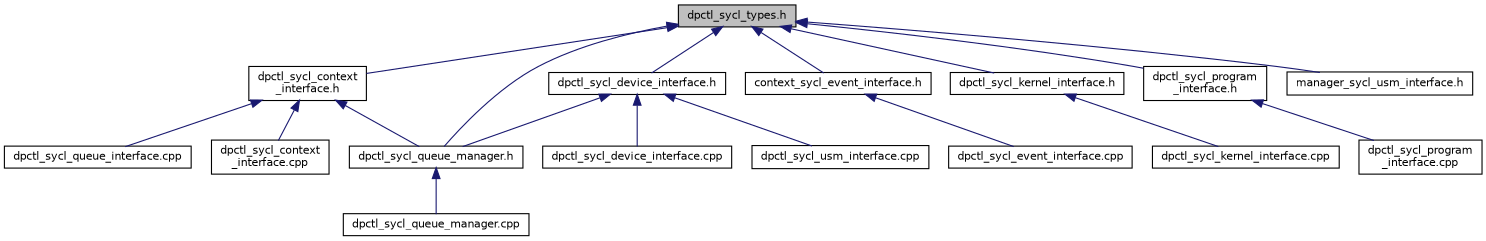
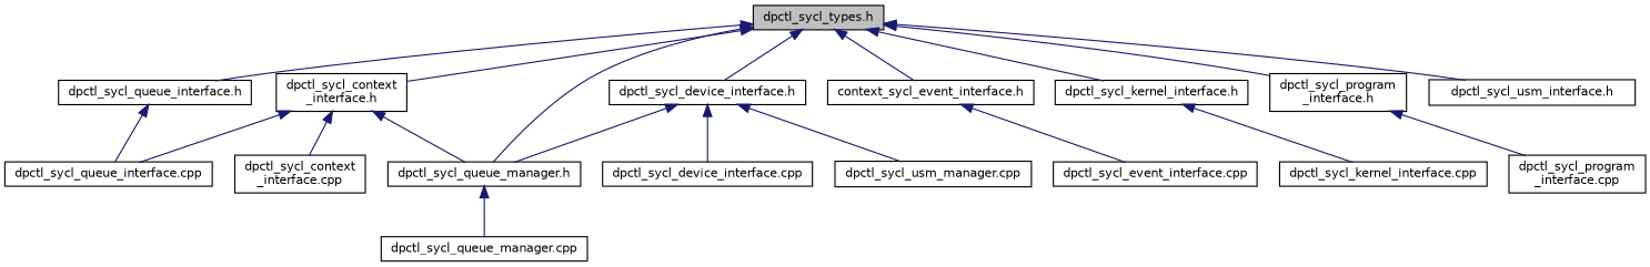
  digraph {
    node [color=black fillcolor=white fontname=Helvetica fontsize=10 shape=record style=filled]
    edge [color=midnightblue dir=back fontname=Helvetica fontsize=10 labelfontname=Helvetica labelfontsize=10 style=solid]
    n1 [fillcolor=grey75 fontcolor=black height=0.2 label="dpctl_sycl_types.h" width=0.4]
    n2 [height=0.2 label="dpctl_sycl_context\l_interface.h" width=0.4]
    n3 [height=0.2 label="dpctl_sycl_queue_manager.h" width=0.4]
    n4 [height=0.2 label="dpctl_sycl_device_interface.h" width=0.4]
    n5 [height=0.2 label="context_sycl_event_interface.h" width=0.4]
    n6 [height=0.2 label="dpctl_sycl_kernel_interface.h" width=0.4]
    n7 [height=0.2 label="dpctl_sycl_program\l_interface.h" width=0.4]
-   n9 [height=0.2 label="manager_sycl_usm_interface.h" width=0.4]
+   n8 [height=0.2 label="dpctl_sycl_queue_interface.h" width=0.4]
+   n9 [height=0.2 label="dpctl_sycl_usm_interface.h" width=0.4]
    n10 [height=0.2 label="dpctl_sycl_context\l_interface.cpp" width=0.4]
    n11 [height=0.2 label="dpctl_sycl_queue_interface.cpp" width=0.4]
    n12 [height=0.2 label="dpctl_sycl_queue_manager.cpp" width=0.4]
    n13 [height=0.2 label="dpctl_sycl_device_interface.cpp" width=0.4]
-   n14 [height=0.2 label="dpctl_sycl_usm_interface.cpp" width=0.4]
+   n14 [height=0.2 label="dpctl_sycl_usm_manager.cpp" width=0.4]
    n15 [height=0.2 label="dpctl_sycl_event_interface.cpp" width=0.4]
    n16 [height=0.2 label="dpctl_sycl_kernel_interface.cpp" width=0.4]
    n17 [height=0.2 label="dpctl_sycl_program\l_interface.cpp" width=0.4]
    n1 -> n2
    n1 -> n3
    n1 -> n4
    n1 -> n5
    n1 -> n6
    n1 -> n7
+   n1 -> n8
    n1 -> n9
    n2 -> n3
    n2 -> n10
    n2 -> n11
    n3 -> n12
    n4 -> n3
    n4 -> n13
    n4 -> n14
    n5 -> n15
    n6 -> n16
    n7 -> n17
+   n8 -> n11
  }
